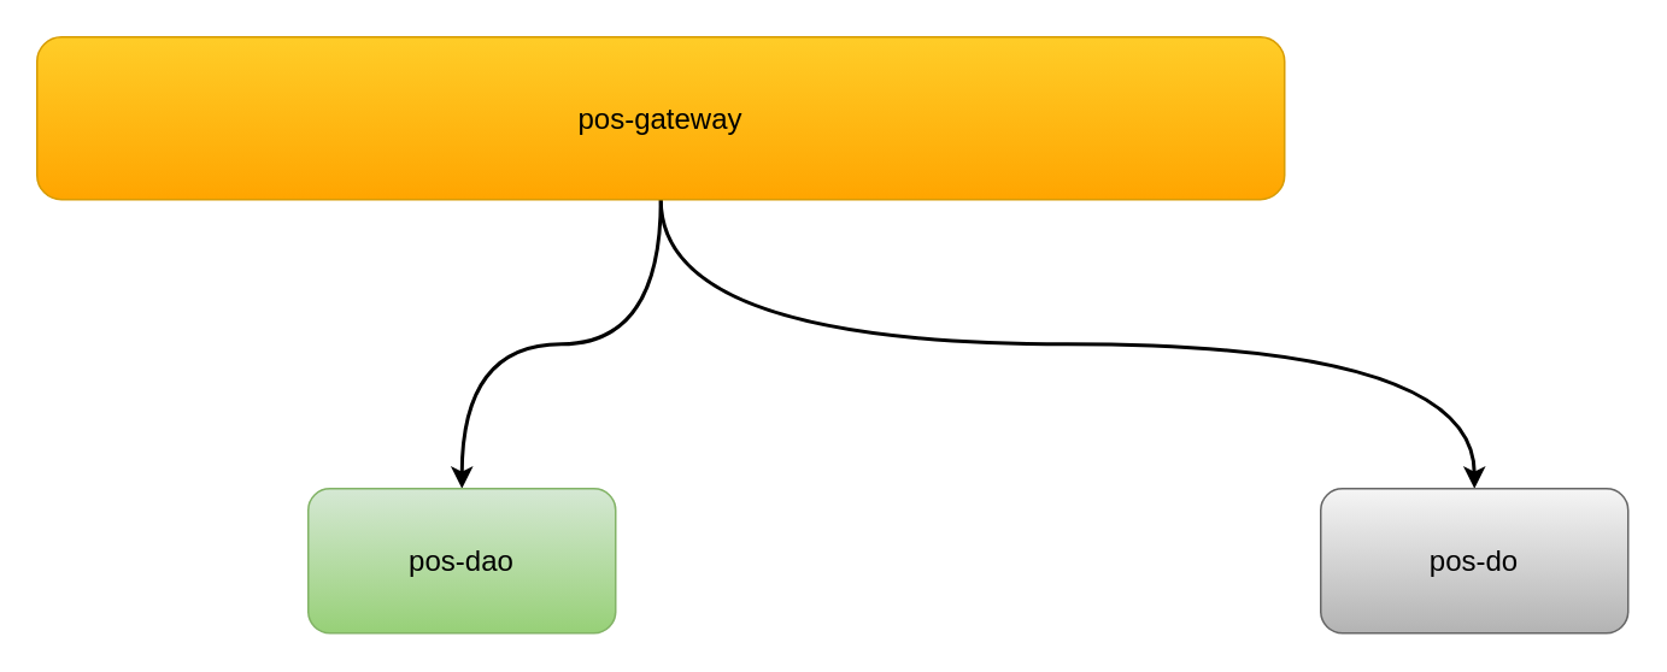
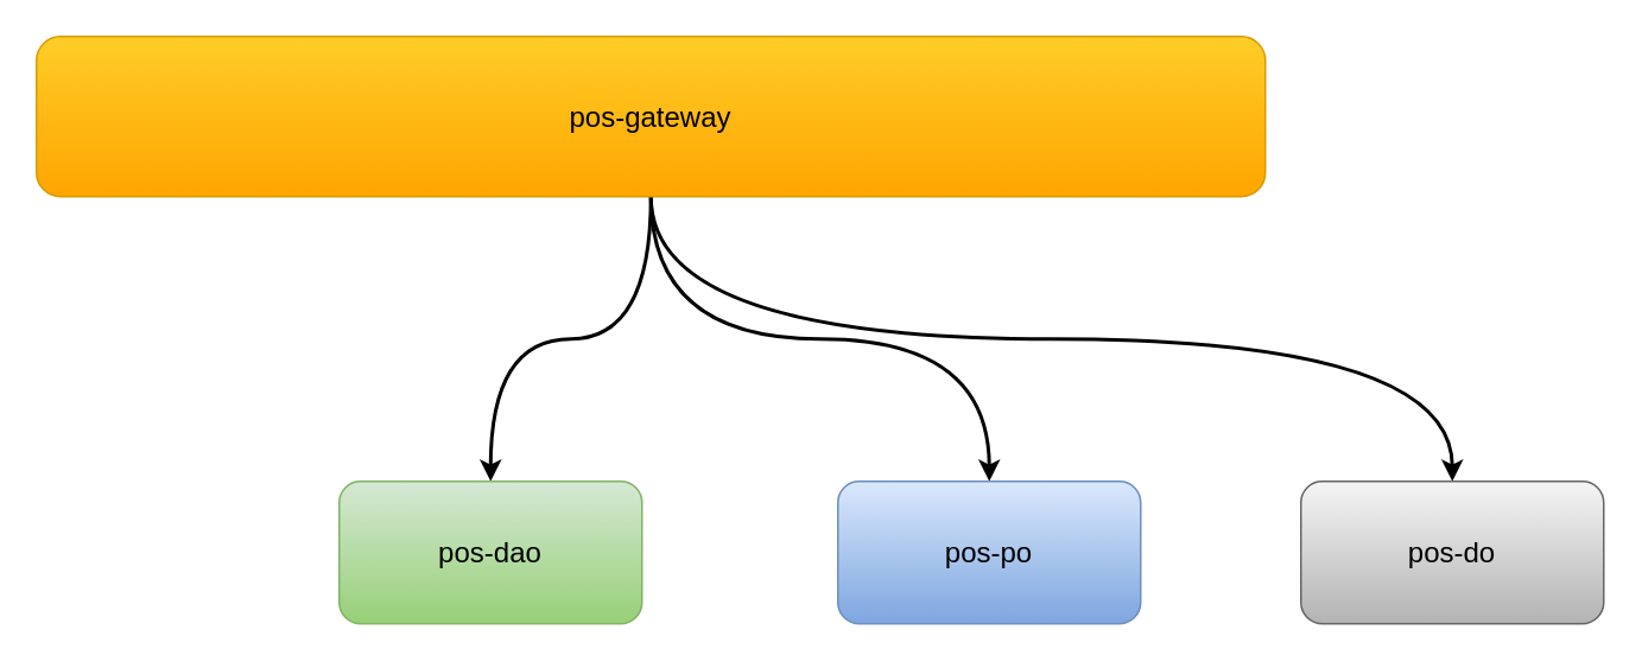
  <mxCell id="0" />
  <mxCell id="1" parent="0" />
  <mxCell id="2" style="edgeStyle=orthogonalEdgeStyle;orthogonalLoop=1;jettySize=auto;html=1;exitX=0.5;exitY=1;exitDx=0;exitDy=0;entryX=0.5;entryY=0;entryDx=0;entryDy=0;curved=1;strokeWidth=2;" edge="1" parent="1" source="5" target="6"><mxGeometry relative="1" as="geometry" /></mxCell>
+ <mxCell id="3" style="edgeStyle=orthogonalEdgeStyle;orthogonalLoop=1;jettySize=auto;html=1;exitX=0.5;exitY=1;exitDx=0;exitDy=0;curved=1;strokeWidth=2;" edge="1" parent="1" source="5" target="7"><mxGeometry relative="1" as="geometry" /></mxCell>
  <mxCell id="4" style="edgeStyle=orthogonalEdgeStyle;orthogonalLoop=1;jettySize=auto;html=1;exitX=0.5;exitY=1;exitDx=0;exitDy=0;curved=1;strokeWidth=2;" edge="1" parent="1" source="5" target="8"><mxGeometry relative="1" as="geometry" /></mxCell>
  <mxCell id="5" value="&lt;font style=&quot;font-size: 16px;&quot;&gt;pos-gateway&lt;/font&gt;" style="rounded=1;whiteSpace=wrap;html=1;shadow=0;glass=0;fillColor=#ffcd28;gradientColor=#ffa500;strokeColor=#d79b00;" vertex="1" parent="1"><mxGeometry x="20" y="20" width="690" height="90" as="geometry" /></mxCell>
- <mxCell id="6" value="&lt;font style=&quot;font-size: 16px;&quot;&gt;pos-dao&lt;/font&gt;" style="rounded=1;whiteSpace=wrap;html=1;shadow=0;glass=0;fillColor=#d5e8d4;gradientColor=#97d077;strokeColor=#82b366;" vertex="1" parent="1"><mxGeometry x="170" y="270" width="170" height="80" as="geometry" /></mxCell>
+ <mxCell id="6" value="&lt;font style=&quot;font-size: 16px;&quot;&gt;pos-dao&lt;/font&gt;" style="rounded=1;whiteSpace=wrap;html=1;shadow=0;glass=0;fillColor=#d5e8d4;gradientColor=#97d077;strokeColor=#82b366;" vertex="1" parent="1"><mxGeometry x="190" y="270" width="170" height="80" as="geometry" /></mxCell>
+ <mxCell id="7" value="&lt;font style=&quot;font-size: 16px;&quot;&gt;pos-po&lt;br&gt;&lt;/font&gt;" style="rounded=1;whiteSpace=wrap;html=1;shadow=0;glass=0;fillColor=#dae8fc;gradientColor=#7ea6e0;strokeColor=#6c8ebf;" vertex="1" parent="1"><mxGeometry x="470" y="270" width="170" height="80" as="geometry" /></mxCell>
  <mxCell id="8" value="&lt;font style=&quot;font-size: 16px;&quot;&gt;pos-do&lt;br&gt;&lt;/font&gt;" style="rounded=1;whiteSpace=wrap;html=1;shadow=0;glass=0;fillColor=#f5f5f5;gradientColor=#b3b3b3;strokeColor=#666666;" vertex="1" parent="1"><mxGeometry x="730" y="270" width="170" height="80" as="geometry" /></mxCell>
